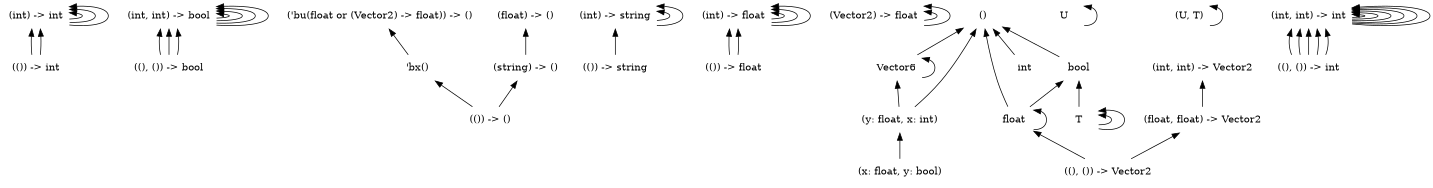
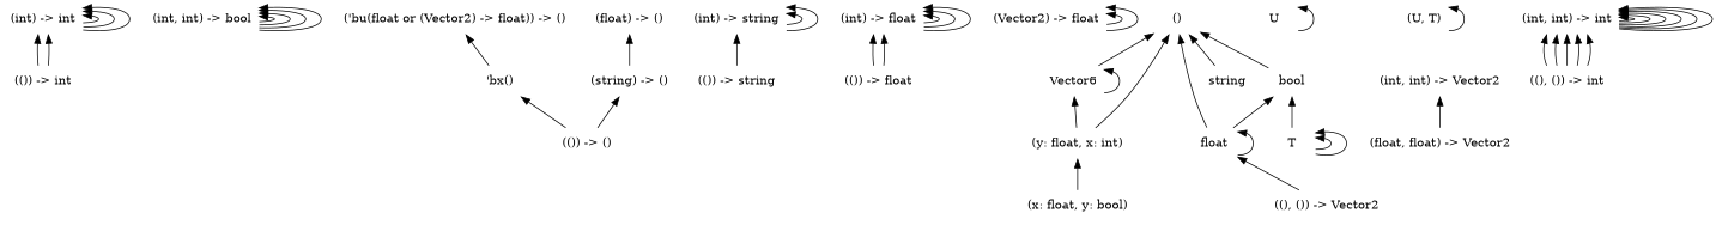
  digraph {
    node [shape=none]
    edge [dir=back]
    "(int) -> int"
    "(()) -> int"
    "(int, int) -> bool"
-   "((), ()) -> bool"
    "(string) -> ()"
    "(()) -> ()"
    "(int) -> string"
    "(()) -> string"
    "(int) -> float"
    "(()) -> float"
    "(Vector2) -> float"
    "(float, float) -> Vector2"
    "((), ()) -> Vector2"
    "(float) -> ()"
    "('bu(float or (Vector2) -> float)) -> ()"
    "'bx()"
    n17 [label=bool]
    T
    float
    n20 [label=Vector6]
    n21 [label="(y: float, x: int)"]
    n22 [label="(x: float, y: bool)"]
    "(int, int) -> Vector2"
    U
    "()"
-   int
+   int [label=string]
    "(U, T)"
    "(int, int) -> int"
    "((), ()) -> int"
    "(int) -> int" -> "(int) -> int"
    "(int) -> int" -> "(int) -> int"
    "(int) -> int" -> "(int) -> int"
    "(int) -> int" -> "(()) -> int"
    "(int) -> int" -> "(()) -> int"
    "(int, int) -> bool" -> "(int, int) -> bool"
    "(int, int) -> bool" -> "(int, int) -> bool"
    "(int, int) -> bool" -> "(int, int) -> bool"
    "(int, int) -> bool" -> "(int, int) -> bool"
-   "(int, int) -> bool" -> "((), ()) -> bool"
-   "(int, int) -> bool" -> "((), ()) -> bool"
-   "(int, int) -> bool" -> "((), ()) -> bool"
    "(string) -> ()" -> "(()) -> ()"
    "(int) -> string" -> "(int) -> string"
    "(int) -> string" -> "(int) -> string"
    "(int) -> string" -> "(()) -> string"
    "(int) -> float" -> "(int) -> float"
    "(int) -> float" -> "(int) -> float"
    "(int) -> float" -> "(int) -> float"
    "(int) -> float" -> "(()) -> float"
    "(int) -> float" -> "(()) -> float"
    "(Vector2) -> float" -> "(Vector2) -> float"
    "(Vector2) -> float" -> "(Vector2) -> float"
-   "(float, float) -> Vector2" -> "((), ()) -> Vector2"
    "(float) -> ()" -> "(string) -> ()"
    "('bu(float or (Vector2) -> float)) -> ()" -> "'bx()"
    "'bx()" -> "(()) -> ()"
    n17 -> T
    n17 -> float
    T -> T
    T -> T
    float -> "((), ()) -> Vector2"
    float -> float
    n20 -> n20
    n20 -> n21
    n21 -> n22
    "(int, int) -> Vector2" -> "(float, float) -> Vector2"
    U -> U
    "()" -> n17
    "()" -> float
    "()" -> n20
    "()" -> n21
    "()" -> int
    "(U, T)" -> "(U, T)"
    "(int, int) -> int" -> "(int, int) -> int"
    "(int, int) -> int" -> "(int, int) -> int"
    "(int, int) -> int" -> "(int, int) -> int"
    "(int, int) -> int" -> "(int, int) -> int"
    "(int, int) -> int" -> "(int, int) -> int"
    "(int, int) -> int" -> "(int, int) -> int"
    "(int, int) -> int" -> "((), ()) -> int"
    "(int, int) -> int" -> "((), ()) -> int"
    "(int, int) -> int" -> "((), ()) -> int"
    "(int, int) -> int" -> "((), ()) -> int"
    "(int, int) -> int" -> "((), ()) -> int"
  }
